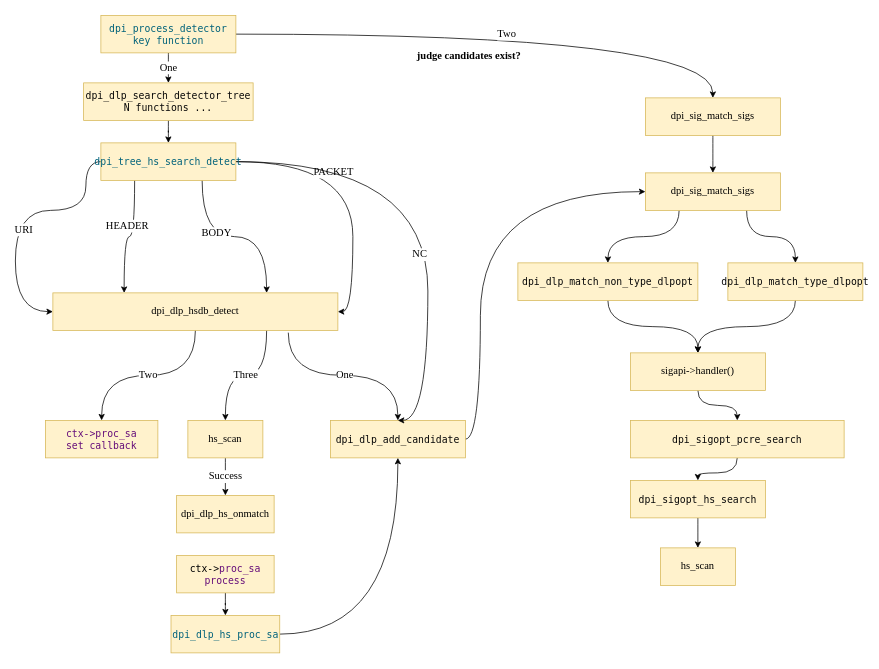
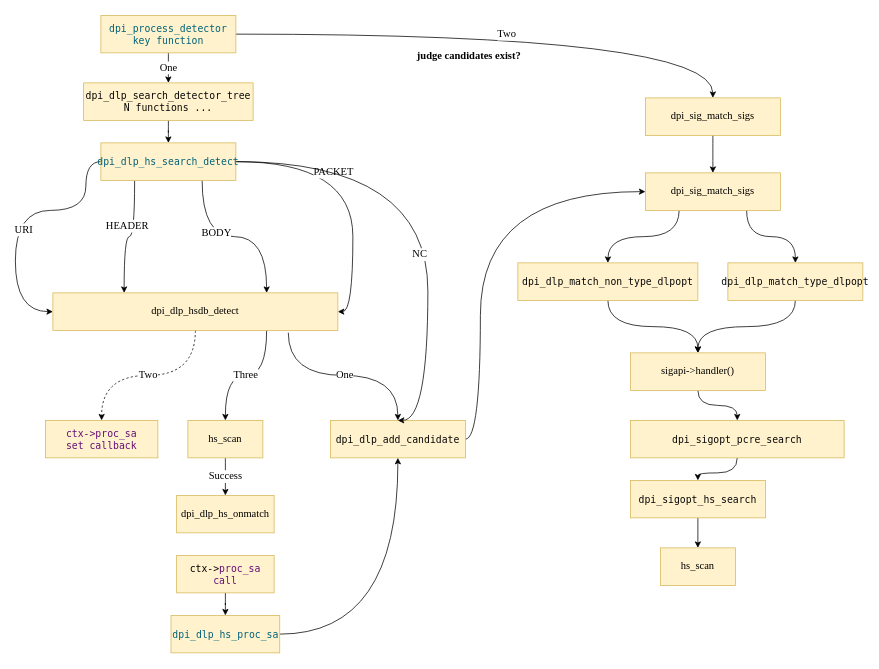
  <mxCell id="0" />
  <mxCell id="1" parent="0" />
  <mxCell id="2" style="edgeStyle=orthogonalEdgeStyle;curved=1;rounded=0;orthogonalLoop=1;jettySize=auto;html=1;exitX=1;exitY=0.5;exitDx=0;exitDy=0;entryX=0;entryY=0.5;entryDx=0;entryDy=0;fontFamily=Times New Roman;fontSize=14;fontColor=default;" parent="1" source="3" target="34" edge="1"><mxGeometry relative="1" as="geometry"><Array as="points"><mxPoint x="640" y="585" /><mxPoint x="640" y="255" /></Array></mxGeometry></mxCell>
  <mxCell id="3" value="&lt;pre style=&quot;color: rgb(8, 8, 8); font-family: &amp;quot;JetBrains Mono&amp;quot;, monospace; font-size: 9.8pt;&quot;&gt;dpi_dlp_add_candidate&lt;/pre&gt;" style="rounded=0;whiteSpace=wrap;html=1;fillColor=#fff2cc;strokeColor=#d6b656;fontFamily=Times New Roman;fontSize=14;verticalAlign=middle;labelBackgroundColor=none;" parent="1" vertex="1"><mxGeometry x="440" y="560" width="180" height="50" as="geometry" /></mxCell>
  <mxCell id="4" style="edgeStyle=orthogonalEdgeStyle;rounded=0;orthogonalLoop=1;jettySize=auto;html=1;exitX=0;exitY=0.5;exitDx=0;exitDy=0;fontFamily=Times New Roman;fontSize=14;fontColor=default;curved=1;entryX=0;entryY=0.5;entryDx=0;entryDy=0;" parent="1" source="14" target="18" edge="1"><mxGeometry relative="1" as="geometry"><mxPoint x="-90" y="340" as="targetPoint" /><Array as="points"><mxPoint x="114" y="215" /><mxPoint x="114" y="280" /><mxPoint x="20" y="280" /><mxPoint x="20" y="415" /></Array></mxGeometry></mxCell>
  <mxCell id="5" value="URI" style="edgeLabel;html=1;align=center;verticalAlign=middle;resizable=0;points=[];fontSize=14;fontFamily=Times New Roman;fontColor=default;" parent="4" vertex="1" connectable="0"><mxGeometry x="-0.072" y="25" relative="1" as="geometry"><mxPoint as="offset" /></mxGeometry></mxCell>
  <mxCell id="6" style="edgeStyle=orthogonalEdgeStyle;curved=1;rounded=0;orthogonalLoop=1;jettySize=auto;html=1;exitX=0.25;exitY=1;exitDx=0;exitDy=0;fontFamily=Times New Roman;fontSize=14;fontColor=default;entryX=0.25;entryY=0;entryDx=0;entryDy=0;" parent="1" source="14" target="18" edge="1"><mxGeometry relative="1" as="geometry"><mxPoint x="110" y="340" as="targetPoint" /></mxGeometry></mxCell>
  <mxCell id="7" value="HEADER" style="edgeLabel;html=1;align=center;verticalAlign=middle;resizable=0;points=[];fontSize=14;fontFamily=Times New Roman;fontColor=default;" parent="6" vertex="1" connectable="0"><mxGeometry x="-0.266" y="-11" relative="1" as="geometry"><mxPoint as="offset" /></mxGeometry></mxCell>
  <mxCell id="8" style="edgeStyle=orthogonalEdgeStyle;curved=1;rounded=0;orthogonalLoop=1;jettySize=auto;html=1;exitX=0.75;exitY=1;exitDx=0;exitDy=0;entryX=0.75;entryY=0;entryDx=0;entryDy=0;fontFamily=Times New Roman;fontSize=14;fontColor=default;" parent="1" source="14" target="18" edge="1"><mxGeometry relative="1" as="geometry"><mxPoint x="314" y="340" as="targetPoint" /></mxGeometry></mxCell>
  <mxCell id="9" value="BODY" style="edgeLabel;html=1;align=center;verticalAlign=middle;resizable=0;points=[];fontSize=14;fontFamily=Times New Roman;fontColor=default;" parent="8" vertex="1" connectable="0"><mxGeometry x="-0.214" y="5" relative="1" as="geometry"><mxPoint as="offset" /></mxGeometry></mxCell>
  <mxCell id="10" style="edgeStyle=orthogonalEdgeStyle;curved=1;rounded=0;orthogonalLoop=1;jettySize=auto;html=1;exitX=1;exitY=0.5;exitDx=0;exitDy=0;fontFamily=Times New Roman;fontSize=14;fontColor=default;entryX=1;entryY=0.5;entryDx=0;entryDy=0;" parent="1" source="14" target="18" edge="1"><mxGeometry relative="1" as="geometry"><mxPoint x="510" y="340" as="targetPoint" /></mxGeometry></mxCell>
  <mxCell id="11" value="PACKET" style="edgeLabel;html=1;align=center;verticalAlign=middle;resizable=0;points=[];fontSize=14;fontFamily=Times New Roman;fontColor=default;" parent="10" vertex="1" connectable="0"><mxGeometry x="-0.103" y="-27" relative="1" as="geometry"><mxPoint as="offset" /></mxGeometry></mxCell>
  <mxCell id="12" style="edgeStyle=orthogonalEdgeStyle;curved=1;rounded=0;orthogonalLoop=1;jettySize=auto;html=1;exitX=1;exitY=0.5;exitDx=0;exitDy=0;entryX=0.5;entryY=0;entryDx=0;entryDy=0;fontFamily=Times New Roman;fontSize=14;fontColor=default;" parent="1" source="14" target="3" edge="1"><mxGeometry relative="1" as="geometry"><Array as="points"><mxPoint x="570" y="215" /><mxPoint x="570" y="560" /></Array></mxGeometry></mxCell>
  <mxCell id="13" value="NC" style="edgeLabel;html=1;align=center;verticalAlign=middle;resizable=0;points=[];fontSize=14;fontFamily=Times New Roman;fontColor=default;" parent="12" vertex="1" connectable="0"><mxGeometry x="0.182" y="-12" relative="1" as="geometry"><mxPoint as="offset" /></mxGeometry></mxCell>
- <mxCell id="14" value="&lt;pre style=&quot;color: rgb(8, 8, 8); font-family: &amp;quot;JetBrains Mono&amp;quot;, monospace; font-size: 9.8pt;&quot;&gt;&lt;span style=&quot;color:#00627a;&quot;&gt;dpi_tree_hs_search_detect&lt;/span&gt;&lt;/pre&gt;" style="rounded=0;whiteSpace=wrap;html=1;fillColor=#fff2cc;strokeColor=#d6b656;fontFamily=Times New Roman;fontSize=14;verticalAlign=middle;fontColor=default;labelBackgroundColor=none;" parent="1" vertex="1"><mxGeometry x="134" y="190" width="180" height="50" as="geometry" /></mxCell>
+ <mxCell id="14" value="&lt;pre style=&quot;color: rgb(8, 8, 8); font-family: &amp;quot;JetBrains Mono&amp;quot;, monospace; font-size: 9.8pt;&quot;&gt;&lt;span style=&quot;color:#00627a;&quot;&gt;dpi_dlp_hs_search_detect&lt;/span&gt;&lt;/pre&gt;" style="rounded=0;whiteSpace=wrap;html=1;fillColor=#fff2cc;strokeColor=#d6b656;fontFamily=Times New Roman;fontSize=14;verticalAlign=middle;fontColor=default;labelBackgroundColor=none;" parent="1" vertex="1"><mxGeometry x="134" y="190" width="180" height="50" as="geometry" /></mxCell>
  <mxCell id="15" value="One" style="edgeStyle=orthogonalEdgeStyle;curved=1;rounded=0;orthogonalLoop=1;jettySize=auto;html=1;exitX=0.826;exitY=1.06;exitDx=0;exitDy=0;fontFamily=Times New Roman;fontSize=14;fontColor=default;exitPerimeter=0;" parent="1" source="18" target="3" edge="1"><mxGeometry relative="1" as="geometry" /></mxCell>
  <mxCell id="16" value="Three" style="edgeStyle=orthogonalEdgeStyle;curved=1;rounded=0;orthogonalLoop=1;jettySize=auto;html=1;exitX=0.75;exitY=1;exitDx=0;exitDy=0;entryX=0.5;entryY=0;entryDx=0;entryDy=0;fontFamily=Times New Roman;fontSize=14;fontColor=default;" parent="1" source="18" target="20" edge="1"><mxGeometry relative="1" as="geometry" /></mxCell>
- <mxCell id="17" value="&lt;div&gt;Two&lt;/div&gt;" style="edgeStyle=orthogonalEdgeStyle;curved=1;rounded=0;orthogonalLoop=1;jettySize=auto;html=1;exitX=0.5;exitY=1;exitDx=0;exitDy=0;fontFamily=Times New Roman;fontSize=14;fontColor=default;" parent="1" source="18" target="24" edge="1"><mxGeometry relative="1" as="geometry" /></mxCell>
+ <mxCell id="17" value="&lt;div&gt;Two&lt;/div&gt;" style="edgeStyle=orthogonalEdgeStyle;curved=1;rounded=0;orthogonalLoop=1;jettySize=auto;html=1;exitX=0.5;exitY=1;exitDx=0;exitDy=0;fontFamily=Times New Roman;fontSize=14;fontColor=default;dashed=1;" parent="1" source="18" target="24" edge="1"><mxGeometry relative="1" as="geometry" /></mxCell>
  <mxCell id="18" value="dpi_dlp_hsdb_detect" style="rounded=0;whiteSpace=wrap;html=1;fillColor=#fff2cc;strokeColor=#d6b656;fontFamily=Times New Roman;fontSize=14;verticalAlign=middle;labelBackgroundColor=none;" parent="1" vertex="1"><mxGeometry x="70" y="390" width="380" height="50" as="geometry" /></mxCell>
  <mxCell id="19" value="Success" style="edgeStyle=orthogonalEdgeStyle;curved=1;rounded=0;orthogonalLoop=1;jettySize=auto;html=1;fontFamily=Times New Roman;fontSize=14;fontColor=default;" parent="1" source="20" target="21" edge="1"><mxGeometry relative="1" as="geometry" /></mxCell>
  <mxCell id="20" value="hs_scan" style="rounded=0;whiteSpace=wrap;html=1;fillColor=#fff2cc;strokeColor=#d6b656;fontFamily=Times New Roman;fontSize=14;verticalAlign=middle;labelBackgroundColor=none;" parent="1" vertex="1"><mxGeometry x="250" y="560" width="100" height="50" as="geometry" /></mxCell>
  <mxCell id="21" value="dpi_dlp_hs_onmatch" style="rounded=0;whiteSpace=wrap;html=1;fillColor=#fff2cc;strokeColor=#d6b656;fontFamily=Times New Roman;fontSize=14;verticalAlign=middle;labelBackgroundColor=none;" parent="1" vertex="1"><mxGeometry x="235" y="660" width="130" height="50" as="geometry" /></mxCell>
  <mxCell id="22" value="" style="edgeStyle=orthogonalEdgeStyle;curved=1;rounded=0;orthogonalLoop=1;jettySize=auto;html=1;fontFamily=Times New Roman;fontSize=14;fontColor=default;" parent="1" source="23" target="46" edge="1"><mxGeometry relative="1" as="geometry" /></mxCell>
- <mxCell id="23" value="&lt;pre style=&quot;color: rgb(8, 8, 8); font-family: &amp;quot;JetBrains Mono&amp;quot;, monospace; font-size: 9.8pt;&quot;&gt;&lt;span style=&quot;color:#000000;&quot;&gt;ctx&lt;/span&gt;-&amp;gt;&lt;span style=&quot;color:#660e7a;&quot;&gt;proc_sa&lt;br&gt;process&lt;br&gt;&lt;/span&gt;&lt;/pre&gt;" style="rounded=0;whiteSpace=wrap;html=1;fillColor=#fff2cc;strokeColor=#d6b656;fontFamily=Times New Roman;fontSize=14;verticalAlign=middle;labelBackgroundColor=none;" parent="1" vertex="1"><mxGeometry x="235" y="740" width="130" height="50" as="geometry" /></mxCell>
+ <mxCell id="23" value="&lt;pre style=&quot;color: rgb(8, 8, 8); font-family: &amp;quot;JetBrains Mono&amp;quot;, monospace; font-size: 9.8pt;&quot;&gt;&lt;span style=&quot;color:#000000;&quot;&gt;ctx&lt;/span&gt;-&amp;gt;&lt;span style=&quot;color:#660e7a;&quot;&gt;proc_sa&lt;br&gt;call&lt;br&gt;&lt;/span&gt;&lt;/pre&gt;" style="rounded=0;whiteSpace=wrap;html=1;fillColor=#fff2cc;strokeColor=#d6b656;fontFamily=Times New Roman;fontSize=14;verticalAlign=middle;labelBackgroundColor=none;" parent="1" vertex="1"><mxGeometry x="235" y="740" width="130" height="50" as="geometry" /></mxCell>
  <mxCell id="24" value="&lt;pre style=&quot;color: rgb(8, 8, 8); font-family: &amp;quot;JetBrains Mono&amp;quot;, monospace; font-size: 9.8pt;&quot;&gt;&lt;span style=&quot;color:#660e7a;&quot;&gt;ctx-&amp;gt;proc_sa&lt;br&gt;set callback&lt;br&gt;&lt;/span&gt;&lt;/pre&gt;" style="rounded=0;whiteSpace=wrap;html=1;fillColor=#fff2cc;strokeColor=#d6b656;fontFamily=Times New Roman;fontSize=14;verticalAlign=middle;labelBackgroundColor=none;" parent="1" vertex="1"><mxGeometry x="60" y="560" width="150" height="50" as="geometry" /></mxCell>
  <mxCell id="25" value="" style="edgeStyle=orthogonalEdgeStyle;curved=1;rounded=0;orthogonalLoop=1;jettySize=auto;html=1;fontFamily=Times New Roman;fontSize=14;fontColor=default;" parent="1" source="26" target="14" edge="1"><mxGeometry relative="1" as="geometry" /></mxCell>
  <mxCell id="26" value="&lt;pre style=&quot;color: rgb(8, 8, 8); font-family: &amp;quot;JetBrains Mono&amp;quot;, monospace; font-size: 9.8pt;&quot;&gt;dpi_dlp_search_detector_tree&lt;br&gt;N functions ...&lt;br&gt;&lt;/pre&gt;" style="rounded=0;whiteSpace=wrap;html=1;fillColor=#fff2cc;strokeColor=#d6b656;fontFamily=Times New Roman;fontSize=14;verticalAlign=middle;labelBackgroundColor=none;" parent="1" vertex="1"><mxGeometry x="111" y="110" width="226" height="50" as="geometry" /></mxCell>
  <mxCell id="27" value="One" style="edgeStyle=orthogonalEdgeStyle;curved=1;rounded=0;orthogonalLoop=1;jettySize=auto;html=1;fontFamily=Times New Roman;fontSize=14;fontColor=default;" parent="1" source="29" target="26" edge="1"><mxGeometry relative="1" as="geometry" /></mxCell>
  <mxCell id="28" value="Two" style="edgeStyle=orthogonalEdgeStyle;curved=1;rounded=0;orthogonalLoop=1;jettySize=auto;html=1;exitX=1;exitY=0.5;exitDx=0;exitDy=0;fontFamily=Times New Roman;fontSize=14;fontColor=default;" parent="1" source="29" target="31" edge="1"><mxGeometry relative="1" as="geometry" /></mxCell>
  <mxCell id="29" value="&lt;pre style=&quot;color: rgb(8, 8, 8); font-family: &amp;quot;JetBrains Mono&amp;quot;, monospace; font-size: 9.8pt;&quot;&gt;&lt;span style=&quot;color:#00627a;&quot;&gt;dpi_process_detector&lt;br&gt;key function&lt;br&gt;&lt;/span&gt;&lt;/pre&gt;" style="rounded=0;whiteSpace=wrap;html=1;fillColor=#fff2cc;strokeColor=#d6b656;fontFamily=Times New Roman;fontSize=14;verticalAlign=middle;fontColor=default;labelBackgroundColor=none;" parent="1" vertex="1"><mxGeometry x="134" y="20" width="180" height="50" as="geometry" /></mxCell>
  <mxCell id="30" value="" style="edgeStyle=orthogonalEdgeStyle;curved=1;rounded=0;orthogonalLoop=1;jettySize=auto;html=1;fontFamily=Times New Roman;fontSize=14;fontColor=default;" parent="1" source="31" target="34" edge="1"><mxGeometry relative="1" as="geometry" /></mxCell>
  <mxCell id="31" value="dpi_sig_match_sigs" style="rounded=0;whiteSpace=wrap;html=1;fillColor=#fff2cc;strokeColor=#d6b656;fontFamily=Times New Roman;fontSize=14;verticalAlign=middle;fontColor=default;labelBackgroundColor=none;" parent="1" vertex="1"><mxGeometry x="860" y="130" width="180" height="50" as="geometry" /></mxCell>
  <mxCell id="32" style="edgeStyle=orthogonalEdgeStyle;curved=1;rounded=0;orthogonalLoop=1;jettySize=auto;html=1;exitX=0.25;exitY=1;exitDx=0;exitDy=0;fontFamily=Times New Roman;fontSize=14;fontColor=default;" parent="1" source="34" edge="1"><mxGeometry relative="1" as="geometry"><mxPoint x="810" y="350" as="targetPoint" /></mxGeometry></mxCell>
  <mxCell id="33" style="edgeStyle=orthogonalEdgeStyle;curved=1;rounded=0;orthogonalLoop=1;jettySize=auto;html=1;exitX=0.75;exitY=1;exitDx=0;exitDy=0;fontFamily=Times New Roman;fontSize=14;fontColor=default;" parent="1" source="34" target="36" edge="1"><mxGeometry relative="1" as="geometry" /></mxCell>
  <mxCell id="34" value="dpi_sig_match_sigs" style="rounded=0;whiteSpace=wrap;html=1;fillColor=#fff2cc;strokeColor=#d6b656;fontFamily=Times New Roman;fontSize=14;verticalAlign=middle;fontColor=default;labelBackgroundColor=none;" parent="1" vertex="1"><mxGeometry x="860" y="230" width="180" height="50" as="geometry" /></mxCell>
  <mxCell id="35" style="edgeStyle=orthogonalEdgeStyle;curved=1;rounded=0;orthogonalLoop=1;jettySize=auto;html=1;exitX=0.5;exitY=1;exitDx=0;exitDy=0;fontFamily=Times New Roman;fontSize=14;fontColor=default;" parent="1" source="36" edge="1"><mxGeometry relative="1" as="geometry"><mxPoint x="930" y="470" as="targetPoint" /></mxGeometry></mxCell>
  <mxCell id="36" value="&lt;pre style=&quot;color: rgb(8, 8, 8); font-family: &amp;quot;JetBrains Mono&amp;quot;, monospace; font-size: 9.8pt;&quot;&gt;dpi_dlp_match_type_dlpopt&lt;/pre&gt;" style="rounded=0;whiteSpace=wrap;html=1;fillColor=#fff2cc;strokeColor=#d6b656;fontFamily=Times New Roman;fontSize=14;verticalAlign=middle;fontColor=default;labelBackgroundColor=none;" parent="1" vertex="1"><mxGeometry x="970" y="350" width="180" height="50" as="geometry" /></mxCell>
  <mxCell id="37" style="edgeStyle=orthogonalEdgeStyle;curved=1;rounded=0;orthogonalLoop=1;jettySize=auto;html=1;entryX=0.5;entryY=0;entryDx=0;entryDy=0;fontFamily=Times New Roman;fontSize=14;fontColor=default;exitX=0.5;exitY=1;exitDx=0;exitDy=0;" parent="1" source="38" target="40" edge="1"><mxGeometry relative="1" as="geometry"><mxPoint x="810" y="430" as="sourcePoint" /></mxGeometry></mxCell>
  <mxCell id="38" value="&lt;pre style=&quot;color: rgb(8, 8, 8); font-family: &amp;quot;JetBrains Mono&amp;quot;, monospace; font-size: 9.8pt;&quot;&gt;dpi_dlp_match_non_type_dlpopt&lt;/pre&gt;" style="rounded=0;whiteSpace=wrap;html=1;fillColor=#fff2cc;strokeColor=#d6b656;fontFamily=Times New Roman;fontSize=14;verticalAlign=middle;fontColor=default;labelBackgroundColor=none;" parent="1" vertex="1"><mxGeometry x="690" y="350" width="240" height="50" as="geometry" /></mxCell>
  <mxCell id="39" value="" style="edgeStyle=orthogonalEdgeStyle;curved=1;rounded=0;orthogonalLoop=1;jettySize=auto;html=1;fontFamily=Times New Roman;fontSize=14;fontColor=default;" parent="1" source="40" target="42" edge="1"><mxGeometry relative="1" as="geometry" /></mxCell>
  <mxCell id="40" value="sigapi-&amp;gt;handler()" style="rounded=0;whiteSpace=wrap;html=1;fillColor=#fff2cc;strokeColor=#d6b656;fontFamily=Times New Roman;fontSize=14;verticalAlign=middle;fontColor=default;labelBackgroundColor=none;" parent="1" vertex="1"><mxGeometry x="840" y="470" width="180" height="50" as="geometry" /></mxCell>
  <mxCell id="41" value="" style="edgeStyle=orthogonalEdgeStyle;curved=1;rounded=0;orthogonalLoop=1;jettySize=auto;html=1;fontFamily=Times New Roman;fontSize=14;fontColor=default;" parent="1" source="42" target="44" edge="1"><mxGeometry relative="1" as="geometry" /></mxCell>
  <mxCell id="42" value="&lt;pre style=&quot;color: rgb(8, 8, 8); font-family: &amp;quot;JetBrains Mono&amp;quot;, monospace; font-size: 9.8pt;&quot;&gt;dpi_sigopt_pcre_search&lt;/pre&gt;" style="rounded=0;whiteSpace=wrap;html=1;fillColor=#fff2cc;strokeColor=#d6b656;fontFamily=Times New Roman;fontSize=14;verticalAlign=middle;fontColor=default;labelBackgroundColor=none;" parent="1" vertex="1"><mxGeometry x="840" y="560" width="285" height="50" as="geometry" /></mxCell>
  <mxCell id="43" value="" style="edgeStyle=orthogonalEdgeStyle;curved=1;rounded=0;orthogonalLoop=1;jettySize=auto;html=1;fontFamily=Times New Roman;fontSize=14;fontColor=default;" parent="1" source="44" target="47" edge="1"><mxGeometry relative="1" as="geometry" /></mxCell>
  <mxCell id="44" value="&lt;pre style=&quot;color: rgb(8, 8, 8); font-family: &amp;quot;JetBrains Mono&amp;quot;, monospace; font-size: 9.8pt;&quot;&gt;dpi_sigopt_hs_search&lt;/pre&gt;" style="rounded=0;whiteSpace=wrap;html=1;fillColor=#fff2cc;strokeColor=#d6b656;fontFamily=Times New Roman;fontSize=14;verticalAlign=middle;fontColor=default;labelBackgroundColor=none;" parent="1" vertex="1"><mxGeometry x="840" y="640" width="180" height="50" as="geometry" /></mxCell>
  <mxCell id="45" style="edgeStyle=orthogonalEdgeStyle;curved=1;rounded=0;orthogonalLoop=1;jettySize=auto;html=1;exitX=1;exitY=0.5;exitDx=0;exitDy=0;entryX=0.5;entryY=1;entryDx=0;entryDy=0;fontFamily=Times New Roman;fontSize=14;fontColor=default;" parent="1" source="46" target="3" edge="1"><mxGeometry relative="1" as="geometry" /></mxCell>
  <mxCell id="46" value="&lt;pre style=&quot;color: rgb(8, 8, 8); font-family: &amp;quot;JetBrains Mono&amp;quot;, monospace; font-size: 9.8pt;&quot;&gt;&lt;span style=&quot;color:#00627a;&quot;&gt;dpi_dlp_hs_proc_sa&lt;/span&gt;&lt;/pre&gt;" style="rounded=0;whiteSpace=wrap;html=1;fillColor=#fff2cc;strokeColor=#d6b656;fontFamily=Times New Roman;fontSize=14;verticalAlign=middle;labelBackgroundColor=none;" parent="1" vertex="1"><mxGeometry x="227.5" y="820" width="145" height="50" as="geometry" /></mxCell>
  <mxCell id="47" value="hs_scan" style="rounded=0;whiteSpace=wrap;html=1;fillColor=#fff2cc;strokeColor=#d6b656;fontFamily=Times New Roman;fontSize=14;verticalAlign=middle;labelBackgroundColor=none;" parent="1" vertex="1"><mxGeometry x="880" y="730" width="100" height="50" as="geometry" /></mxCell>
  <mxCell id="48" value="judge candidates exist?" style="text;html=1;strokeColor=none;fillColor=none;align=center;verticalAlign=middle;whiteSpace=wrap;rounded=0;labelBackgroundColor=none;fontFamily=Times New Roman;fontSize=14;fontColor=default;fontStyle=1" parent="1" vertex="1"><mxGeometry x="550" y="60" width="150" height="30" as="geometry" /></mxCell>
